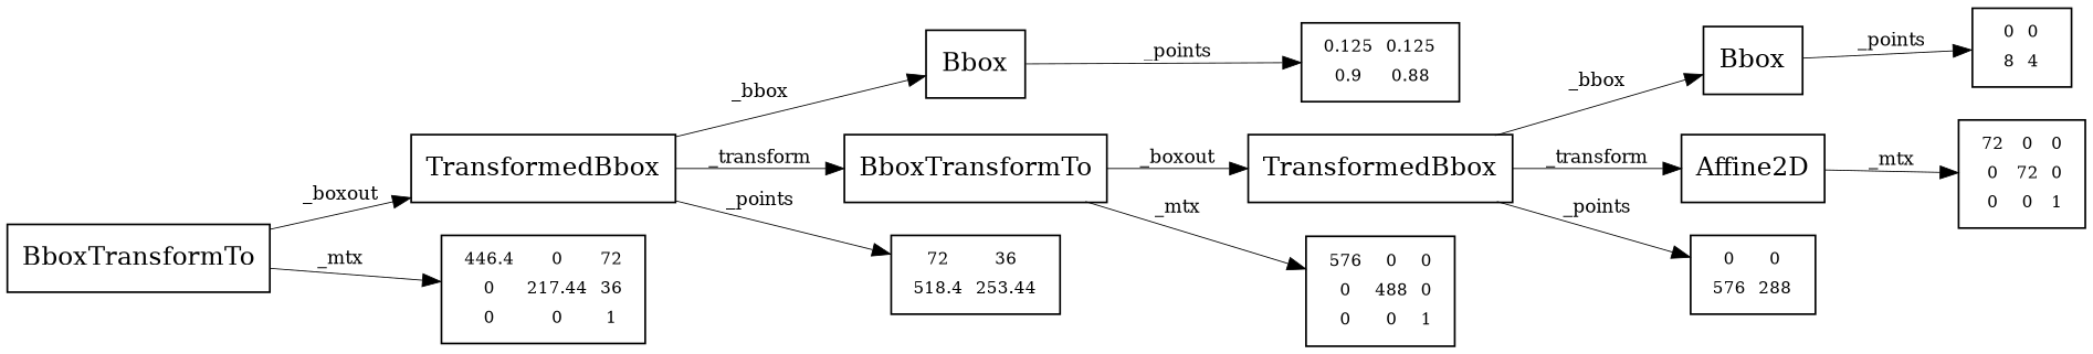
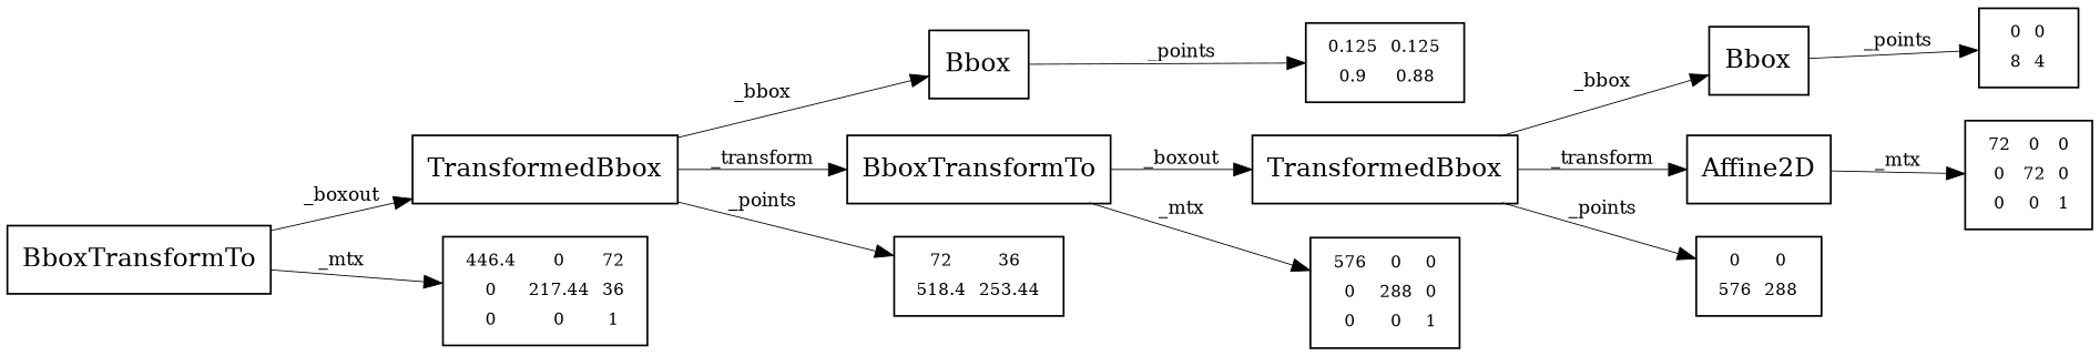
  digraph {
    rankdir=LR
    node [fillcolor=white shape=record style=filled]
    edge [fontsize=10 penwidth=0.5 style=solid]
    n1 [label=BboxTransformTo]
    n2 [label=TransformedBbox]
    n3 [fontsize=9 label=<<table border="0"><tr><td>446.4</td><td>0</td><td>72</td></tr><tr><td>0</td><td>217.44</td><td>36</td></tr><tr><td>0</td><td>0</td><td>1</td></tr></table>>]
    n4 [label=Bbox]
    n5 [label=BboxTransformTo]
    n6 [fontsize=9 label=<<table border="0"><tr><td>72</td><td>36</td></tr><tr><td>518.4</td><td>253.44</td></tr></table>>]
    n7 [fontsize=9 label=<<table border="0"><tr><td>0.125</td><td>0.125</td></tr><tr><td>0.9</td><td>0.88</td></tr></table>>]
    n8 [label=TransformedBbox]
-   n9 [fontsize=9 label=<<table border="0"><tr><td>576</td><td>0</td><td>0</td></tr><tr><td>0</td><td>488</td><td>0</td></tr><tr><td>0</td><td>0</td><td>1</td></tr></table>>]
+   n9 [fontsize=9 label=<<table border="0"><tr><td>576</td><td>0</td><td>0</td></tr><tr><td>0</td><td>288</td><td>0</td></tr><tr><td>0</td><td>0</td><td>1</td></tr></table>>]
    n10 [label=Bbox]
    n11 [label=Affine2D]
    n12 [fontsize=9 label=<<table border="0"><tr><td>0</td><td>0</td></tr><tr><td>576</td><td>288</td></tr></table>>]
    n13 [fontsize=9 label=<<table border="0"><tr><td>0</td><td>0</td></tr><tr><td>8</td><td>4</td></tr></table>>]
    n14 [fontsize=9 label=<<table border="0"><tr><td>72</td><td>0</td><td>0</td></tr><tr><td>0</td><td>72</td><td>0</td></tr><tr><td>0</td><td>0</td><td>1</td></tr></table>>]
    n1 -> n2 [label=_boxout]
    n1 -> n3 [label=_mtx]
    n2 -> n4 [label=_bbox]
    n2 -> n5 [label=_transform]
    n2 -> n6 [label=_points]
    n4 -> n7 [label=_points]
    n5 -> n8 [label=_boxout]
    n5 -> n9 [label=_mtx]
    n8 -> n10 [label=_bbox]
    n8 -> n11 [label=_transform]
    n8 -> n12 [label=_points]
    n10 -> n13 [label=_points]
    n11 -> n14 [label=_mtx]
  }
